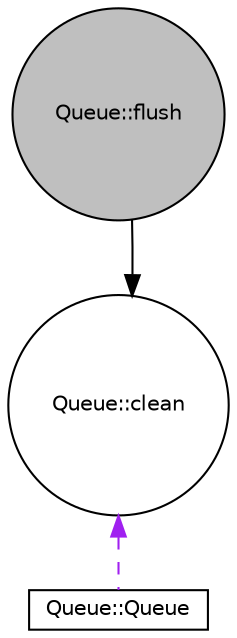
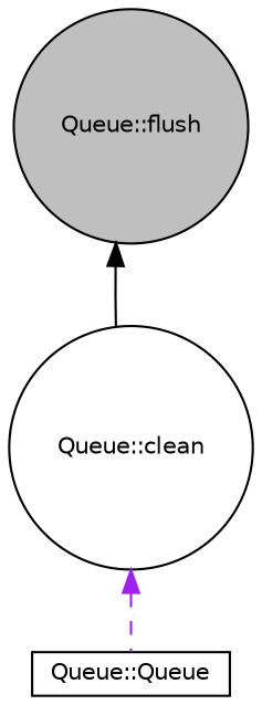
  digraph {
    rankdir=TB
    node [color=black fillcolor=white fontname=Helvetica fontsize=10 shape=circle style=filled]
    edge [dir=back fontname=Helvetica fontsize=10 labelfontname=Helvetica labelfontsize=10]
    n1 [fillcolor=grey75 fontcolor=black height=0.2 label="Queue::flush" width=0.4]
    n2 [height=0.2 label="Queue::clean" width=0.4]
    n3 [height=0.2 label="Queue::Queue" shape=box width=0.4]
-   n2 -> n1 [color=black style=solid]
+   n1 -> n2 [color=black style=solid]
    n2 -> n3 [color=purple style=dashed]
  }
